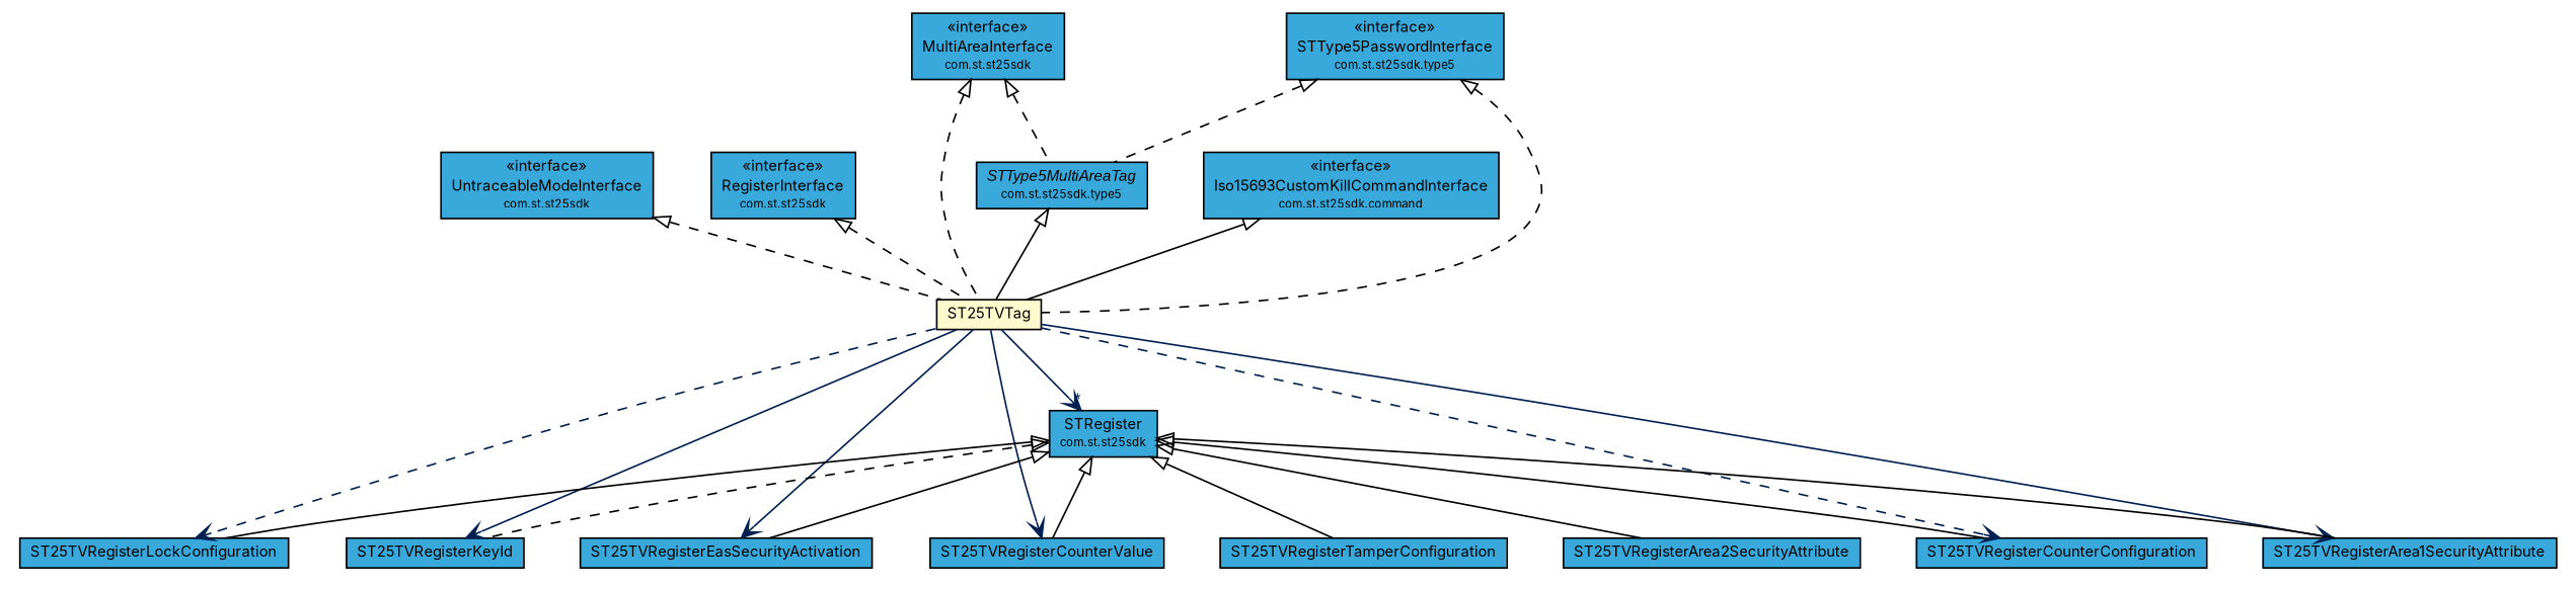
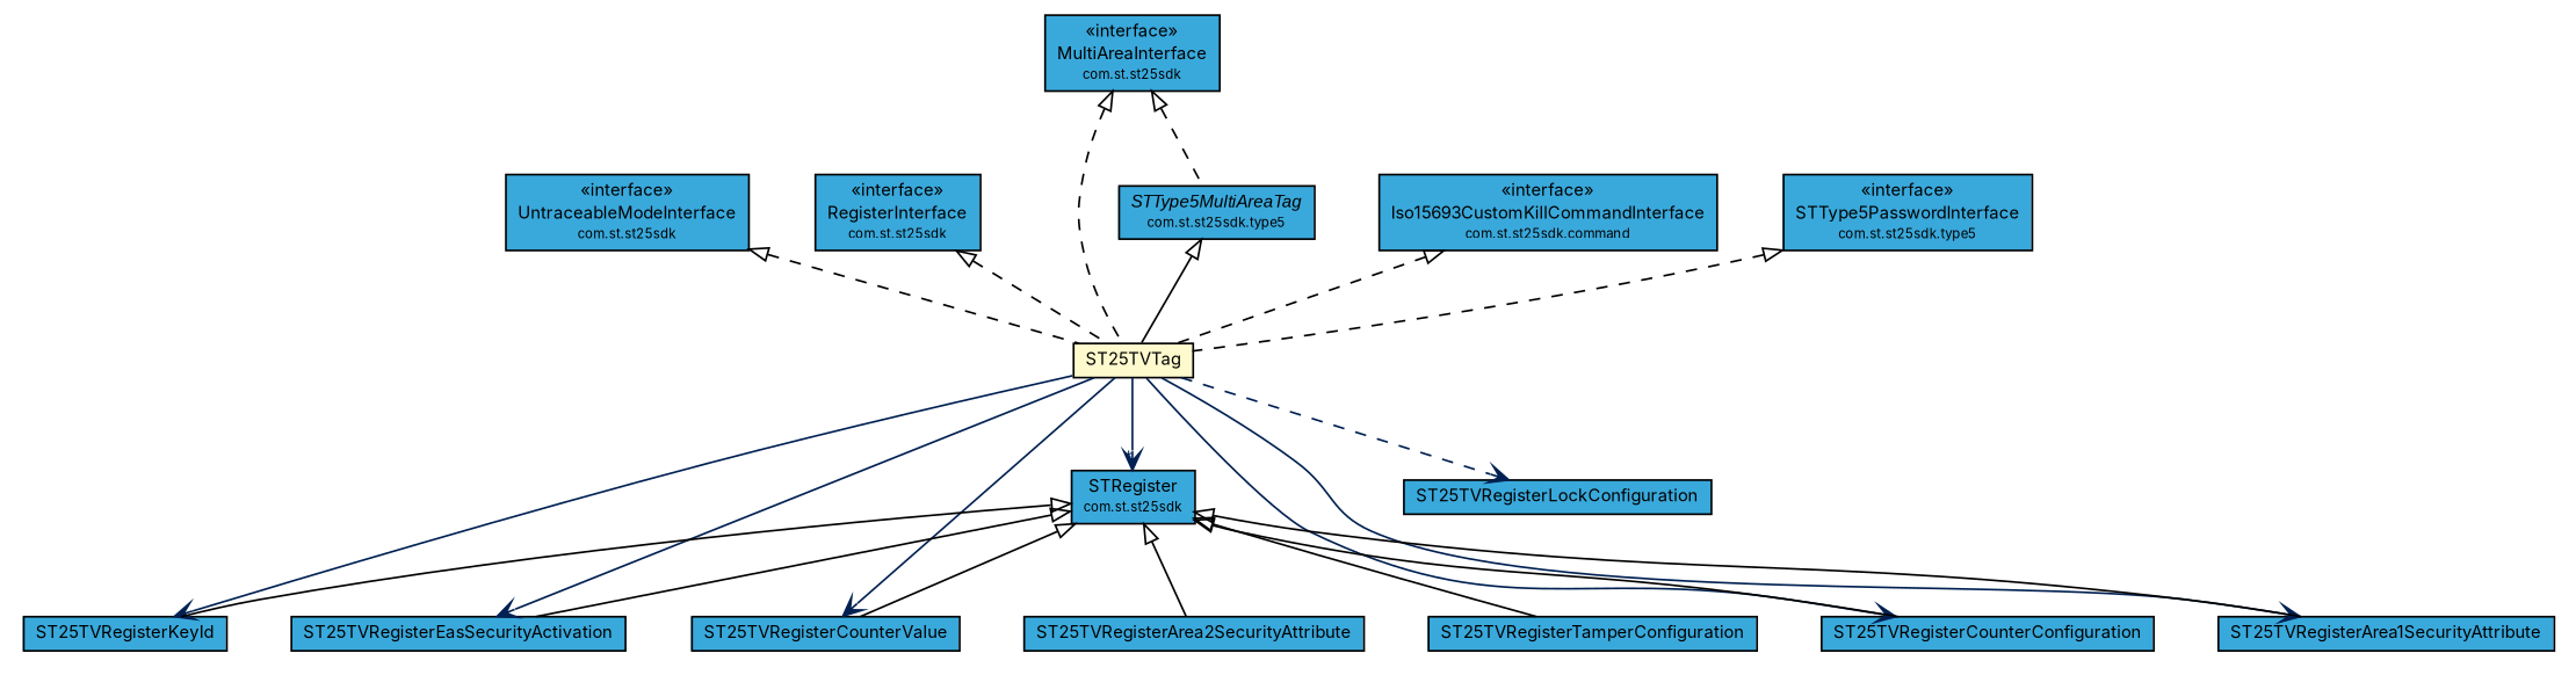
  digraph {
    fontname=Inter
    nodesep=0.25
    ranksep=0.5
    node [fontcolor=black fontname=Inter fontsize=9.0 shape=plaintext]
    edge [arrowtail=empty dir=back fontname=Inter fontsize=10 headport=p labelfontname=arial labelfontsize=10 tailport=p]
    n1 [label=<<table title="com.st.st25sdk.UntraceableModeInterface" border="0" cellborder="1" cellspacing="0" cellpadding="2" port="p" bgcolor="#39a9dc" href="../../UntraceableModeInterface.html"> 		<tr><td><table border="0" cellspacing="0" cellpadding="1"> <tr><td align="center" balign="center"> &#171;interface&#187; </td></tr> <tr><td align="center" balign="center"> UntraceableModeInterface </td></tr> <tr><td align="center" balign="center"><font point-size="7.0"> com.st.st25sdk </font></td></tr> 		</table></td></tr> 		</table>>]
    n2 [label=<<table title="com.st.st25sdk.type5.st25tv.ST25TVTag" border="0" cellborder="1" cellspacing="0" cellpadding="2" port="p" bgcolor="lemonChiffon" href="./ST25TVTag.html"> 		<tr><td><table border="0" cellspacing="0" cellpadding="1"> <tr><td align="center" balign="center"> ST25TVTag </td></tr> 		</table></td></tr> 		</table>>]
    n3 [label=<<table title="com.st.st25sdk.STRegister" border="0" cellborder="1" cellspacing="0" cellpadding="2" port="p" bgcolor="#39a9dc" href="../../STRegister.html"> 		<tr><td><table border="0" cellspacing="0" cellpadding="1"> <tr><td align="center" balign="center"> STRegister </td></tr> <tr><td align="center" balign="center"><font point-size="7.0"> com.st.st25sdk </font></td></tr> 		</table></td></tr> 		</table>>]
    n4 [label=<<table title="com.st.st25sdk.type5.st25tv.ST25TVRegisterLockConfiguration" border="0" cellborder="1" cellspacing="0" cellpadding="2" port="p" bgcolor="#39a9dc" href="./ST25TVRegisterLockConfiguration.html"> 		<tr><td><table border="0" cellspacing="0" cellpadding="1"> <tr><td align="center" balign="center"> ST25TVRegisterLockConfiguration </td></tr> 		</table></td></tr> 		</table>>]
    n5 [label=<<table title="com.st.st25sdk.type5.st25tv.ST25TVRegisterKeyId" border="0" cellborder="1" cellspacing="0" cellpadding="2" port="p" bgcolor="#39a9dc" href="./ST25TVRegisterKeyId.html"> 		<tr><td><table border="0" cellspacing="0" cellpadding="1"> <tr><td align="center" balign="center"> ST25TVRegisterKeyId </td></tr> 		</table></td></tr> 		</table>>]
    n6 [label=<<table title="com.st.st25sdk.type5.st25tv.ST25TVRegisterEasSecurityActivation" border="0" cellborder="1" cellspacing="0" cellpadding="2" port="p" bgcolor="#39a9dc" href="./ST25TVRegisterEasSecurityActivation.html"> 		<tr><td><table border="0" cellspacing="0" cellpadding="1"> <tr><td align="center" balign="center"> ST25TVRegisterEasSecurityActivation </td></tr> 		</table></td></tr> 		</table>>]
    n7 [label=<<table title="com.st.st25sdk.type5.st25tv.ST25TVRegisterCounterValue" border="0" cellborder="1" cellspacing="0" cellpadding="2" port="p" bgcolor="#39a9dc" href="./ST25TVRegisterCounterValue.html"> 		<tr><td><table border="0" cellspacing="0" cellpadding="1"> <tr><td align="center" balign="center"> ST25TVRegisterCounterValue </td></tr> 		</table></td></tr> 		</table>>]
    n8 [label=<<table title="com.st.st25sdk.type5.st25tv.ST25TVRegisterCounterConfiguration" border="0" cellborder="1" cellspacing="0" cellpadding="2" port="p" bgcolor="#39a9dc" href="./ST25TVRegisterCounterConfiguration.html"> 		<tr><td><table border="0" cellspacing="0" cellpadding="1"> <tr><td align="center" balign="center"> ST25TVRegisterCounterConfiguration </td></tr> 		</table></td></tr> 		</table>>]
    n9 [label=<<table title="com.st.st25sdk.type5.st25tv.ST25TVRegisterArea1SecurityAttribute" border="0" cellborder="1" cellspacing="0" cellpadding="2" port="p" bgcolor="#39a9dc" href="./ST25TVRegisterArea1SecurityAttribute.html"> 		<tr><td><table border="0" cellspacing="0" cellpadding="1"> <tr><td align="center" balign="center"> ST25TVRegisterArea1SecurityAttribute </td></tr> 		</table></td></tr> 		</table>>]
    n10 [label=<<table title="com.st.st25sdk.type5.st25tv.ST25TVRegisterTamperConfiguration" border="0" cellborder="1" cellspacing="0" cellpadding="2" port="p" bgcolor="#39a9dc" href="./ST25TVRegisterTamperConfiguration.html"> 		<tr><td><table border="0" cellspacing="0" cellpadding="1"> <tr><td align="center" balign="center"> ST25TVRegisterTamperConfiguration </td></tr> 		</table></td></tr> 		</table>>]
    n11 [label=<<table title="com.st.st25sdk.type5.st25tv.ST25TVRegisterArea2SecurityAttribute" border="0" cellborder="1" cellspacing="0" cellpadding="2" port="p" bgcolor="#39a9dc" href="./ST25TVRegisterArea2SecurityAttribute.html"> 		<tr><td><table border="0" cellspacing="0" cellpadding="1"> <tr><td align="center" balign="center"> ST25TVRegisterArea2SecurityAttribute </td></tr> 		</table></td></tr> 		</table>>]
    n12 [label=<<table title="com.st.st25sdk.RegisterInterface" border="0" cellborder="1" cellspacing="0" cellpadding="2" port="p" bgcolor="#39a9dc" href="../../RegisterInterface.html"> 		<tr><td><table border="0" cellspacing="0" cellpadding="1"> <tr><td align="center" balign="center"> &#171;interface&#187; </td></tr> <tr><td align="center" balign="center"> RegisterInterface </td></tr> <tr><td align="center" balign="center"><font point-size="7.0"> com.st.st25sdk </font></td></tr> 		</table></td></tr> 		</table>>]
    n13 [label=<<table title="com.st.st25sdk.MultiAreaInterface" border="0" cellborder="1" cellspacing="0" cellpadding="2" port="p" bgcolor="#39a9dc" href="../../MultiAreaInterface.html"> 		<tr><td><table border="0" cellspacing="0" cellpadding="1"> <tr><td align="center" balign="center"> &#171;interface&#187; </td></tr> <tr><td align="center" balign="center"> MultiAreaInterface </td></tr> <tr><td align="center" balign="center"><font point-size="7.0"> com.st.st25sdk </font></td></tr> 		</table></td></tr> 		</table>>]
    n14 [label=<<table title="com.st.st25sdk.type5.STType5MultiAreaTag" border="0" cellborder="1" cellspacing="0" cellpadding="2" port="p" bgcolor="#39a9dc" href="../STType5MultiAreaTag.html"> 		<tr><td><table border="0" cellspacing="0" cellpadding="1"> <tr><td align="center" balign="center"><font face="arial italic"> STType5MultiAreaTag </font></td></tr> <tr><td align="center" balign="center"><font point-size="7.0"> com.st.st25sdk.type5 </font></td></tr> 		</table></td></tr> 		</table>>]
    n15 [label=<<table title="com.st.st25sdk.command.Iso15693CustomKillCommandInterface" border="0" cellborder="1" cellspacing="0" cellpadding="2" port="p" bgcolor="#39a9dc" href="../../command/Iso15693CustomKillCommandInterface.html"> 		<tr><td><table border="0" cellspacing="0" cellpadding="1"> <tr><td align="center" balign="center"> &#171;interface&#187; </td></tr> <tr><td align="center" balign="center"> Iso15693CustomKillCommandInterface </td></tr> <tr><td align="center" balign="center"><font point-size="7.0"> com.st.st25sdk.command </font></td></tr> 		</table></td></tr> 		</table>>]
    n16 [label=<<table title="com.st.st25sdk.type5.STType5PasswordInterface" border="0" cellborder="1" cellspacing="0" cellpadding="2" port="p" bgcolor="#39a9dc" href="../STType5PasswordInterface.html"> 		<tr><td><table border="0" cellspacing="0" cellpadding="1"> <tr><td align="center" balign="center"> &#171;interface&#187; </td></tr> <tr><td align="center" balign="center"> STType5PasswordInterface </td></tr> <tr><td align="center" balign="center"><font point-size="7.0"> com.st.st25sdk.type5 </font></td></tr> 		</table></td></tr> 		</table>>]
    n1 -> n2 [style=dashed]
    n2 -> n3 [arrowhead=open color="#002052" fontcolor="#002052" fontsize=10.0 headlabel="*" arrowtail="" dir=""]
    n2 -> n4 [arrowhead=open color="#002052" fontcolor="#002052" fontsize=10.0 style=dashed arrowtail="" dir=""]
    n2 -> n5 [arrowhead=open color="#002052" fontcolor="#002052" fontsize=10.0 arrowtail="" dir=""]
    n2 -> n6 [arrowhead=open color="#002052" fontcolor="#002052" fontsize=10.0 arrowtail="" dir=""]
    n2 -> n7 [arrowhead=open color="#002052" fontcolor="#002052" fontsize=10.0 arrowtail="" dir=""]
-   n2 -> n8 [arrowhead=open color="#002052" fontcolor="#002052" fontsize=10.0 style=dashed arrowtail="" dir=""]
+   n2 -> n8 [arrowhead=open color="#002052" fontcolor="#002052" fontsize=10.0 arrowtail="" dir=""]
    n2 -> n9 [arrowhead=open color="#002052" fontcolor="#002052" fontsize=10.0 arrowtail="" dir=""]
-   n3 -> n4
-   n3 -> n5 [style=dashed]
+   n3 -> n5
    n3 -> n6
    n3 -> n7
    n3 -> n8
    n3 -> n9
    n3 -> n10
    n3 -> n11
    n12 -> n2 [style=dashed]
    n13 -> n2 [style=dashed]
    n13 -> n14 [style=dashed]
    n14 -> n2
-   n15 -> n2 [style=solid]
+   n15 -> n2 [style=dashed]
    n16 -> n2 [style=dashed]
-   n16 -> n14 [style=dashed]
  }
